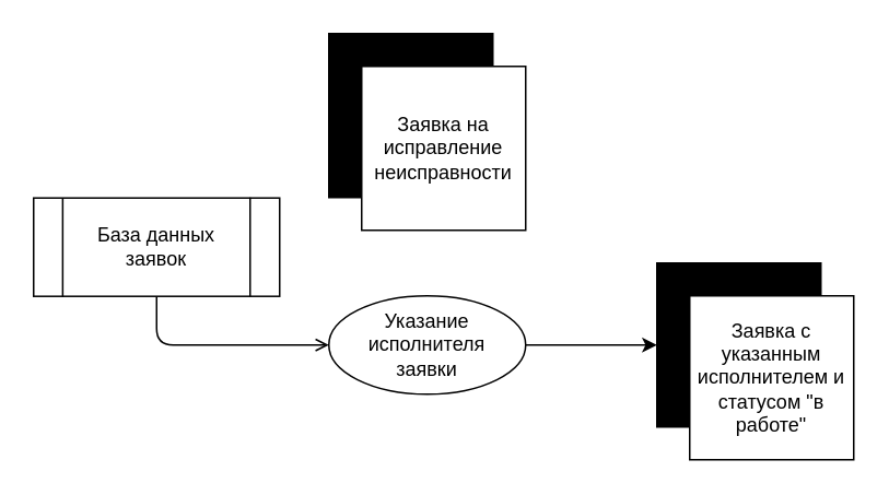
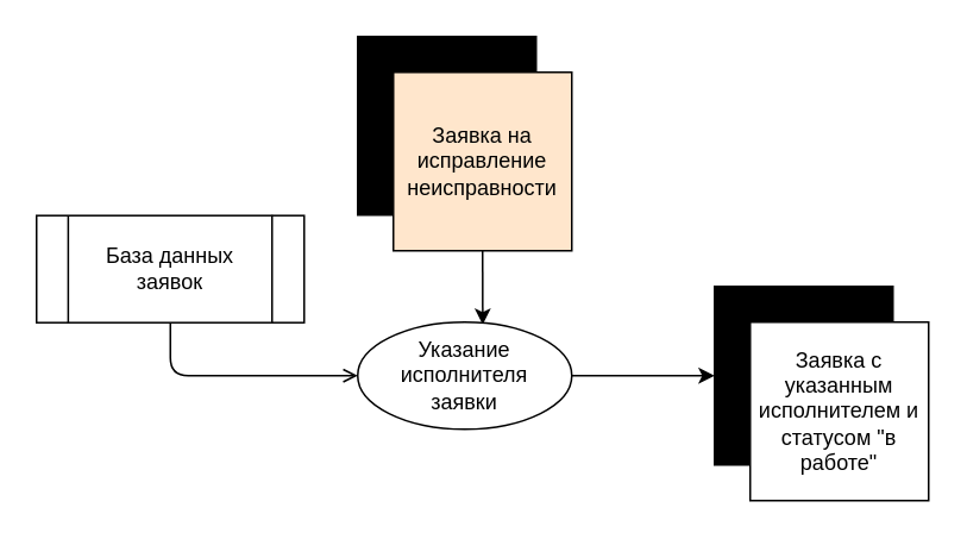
  <mxCell id="0" />
  <mxCell id="1" parent="0" />
  <mxCell id="2" value="" style="whiteSpace=wrap;html=1;aspect=fixed;fillColor=#000000;" parent="1" vertex="1"><mxGeometry x="200" y="20" width="100" height="100" as="geometry" /></mxCell>
- <mxCell id="3" value="Заявка на исправление неисправности" style="whiteSpace=wrap;html=1;aspect=fixed;fillColor=#FFFFFF;" parent="1" vertex="1"><mxGeometry x="220" y="40" width="100" height="100" as="geometry" /></mxCell>
+ <mxCell id="3" value="Заявка на исправление неисправности" style="whiteSpace=wrap;html=1;aspect=fixed;fillColor=#ffe6cc;" parent="1" vertex="1"><mxGeometry x="220" y="40" width="100" height="100" as="geometry" /></mxCell>
+ <mxCell id="4" value="" style="endArrow=classic;html=1;exitX=0.5;exitY=1;exitDx=0;exitDy=0;entryX=0.584;entryY=0.023;entryDx=0;entryDy=0;entryPerimeter=0;" parent="1" source="3" target="5" edge="1"><mxGeometry width="50" height="50" relative="1" as="geometry"><mxPoint x="320" y="160" as="sourcePoint" /><mxPoint x="230" y="180" as="targetPoint" /></mxGeometry></mxCell>
  <mxCell id="5" value="Указание исполнителя &lt;br&gt;заявки" style="ellipse;whiteSpace=wrap;html=1;fillColor=#FFFFFF;" parent="1" vertex="1"><mxGeometry x="200" y="180" width="120" height="60" as="geometry" /></mxCell>
  <mxCell id="6" value="" style="whiteSpace=wrap;html=1;aspect=fixed;fillColor=#000000;" parent="1" vertex="1"><mxGeometry x="400" y="160" width="100" height="100" as="geometry" /></mxCell>
  <mxCell id="7" value="Заявка с указанным исполнителем и статусом &quot;в работе&quot;" style="whiteSpace=wrap;html=1;aspect=fixed;fillColor=#FFFFFF;" parent="1" vertex="1"><mxGeometry x="420" y="180" width="100" height="100" as="geometry" /></mxCell>
  <mxCell id="8" value="База данных&lt;br&gt;заявок" style="rounded=0;whiteSpace=wrap;html=1;fillColor=#FFFFFF;" parent="1" vertex="1"><mxGeometry x="20" y="120.3" width="150" height="60" as="geometry" /></mxCell>
  <mxCell id="9" value="" style="endArrow=none;html=1;exitX=0.065;exitY=1.007;exitDx=0;exitDy=0;exitPerimeter=0;entryX=0.065;entryY=0.002;entryDx=0;entryDy=0;entryPerimeter=0;" parent="1" edge="1"><mxGeometry width="50" height="50" relative="1" as="geometry"><mxPoint x="37.75" y="180.72" as="sourcePoint" /><mxPoint x="37.75" y="120.42" as="targetPoint" /></mxGeometry></mxCell>
  <mxCell id="10" value="" style="endArrow=none;html=1;exitX=0.065;exitY=1.007;exitDx=0;exitDy=0;exitPerimeter=0;entryX=0.065;entryY=0.002;entryDx=0;entryDy=0;entryPerimeter=0;" parent="1" edge="1"><mxGeometry width="50" height="50" relative="1" as="geometry"><mxPoint x="152" y="180.3" as="sourcePoint" /><mxPoint x="152" y="120" as="targetPoint" /></mxGeometry></mxCell>
  <mxCell id="11" value="" style="endArrow=classic;html=1;exitX=1;exitY=0.5;exitDx=0;exitDy=0;" parent="1" source="5" edge="1"><mxGeometry width="50" height="50" relative="1" as="geometry"><mxPoint x="410" y="230" as="sourcePoint" /><mxPoint x="400" y="210" as="targetPoint" /></mxGeometry></mxCell>
  <mxCell id="12" value="" style="edgeStyle=segmentEdgeStyle;endArrow=open;html=1;exitX=0.5;exitY=1;exitDx=0;exitDy=0;entryX=0;entryY=0.5;entryDx=0;entryDy=0;" parent="1" source="8" target="5" edge="1"><mxGeometry width="50" height="50" relative="1" as="geometry"><mxPoint x="70" y="240" as="sourcePoint" /><mxPoint x="150" y="210" as="targetPoint" /><Array as="points"><mxPoint x="95" y="210" /></Array></mxGeometry></mxCell>
